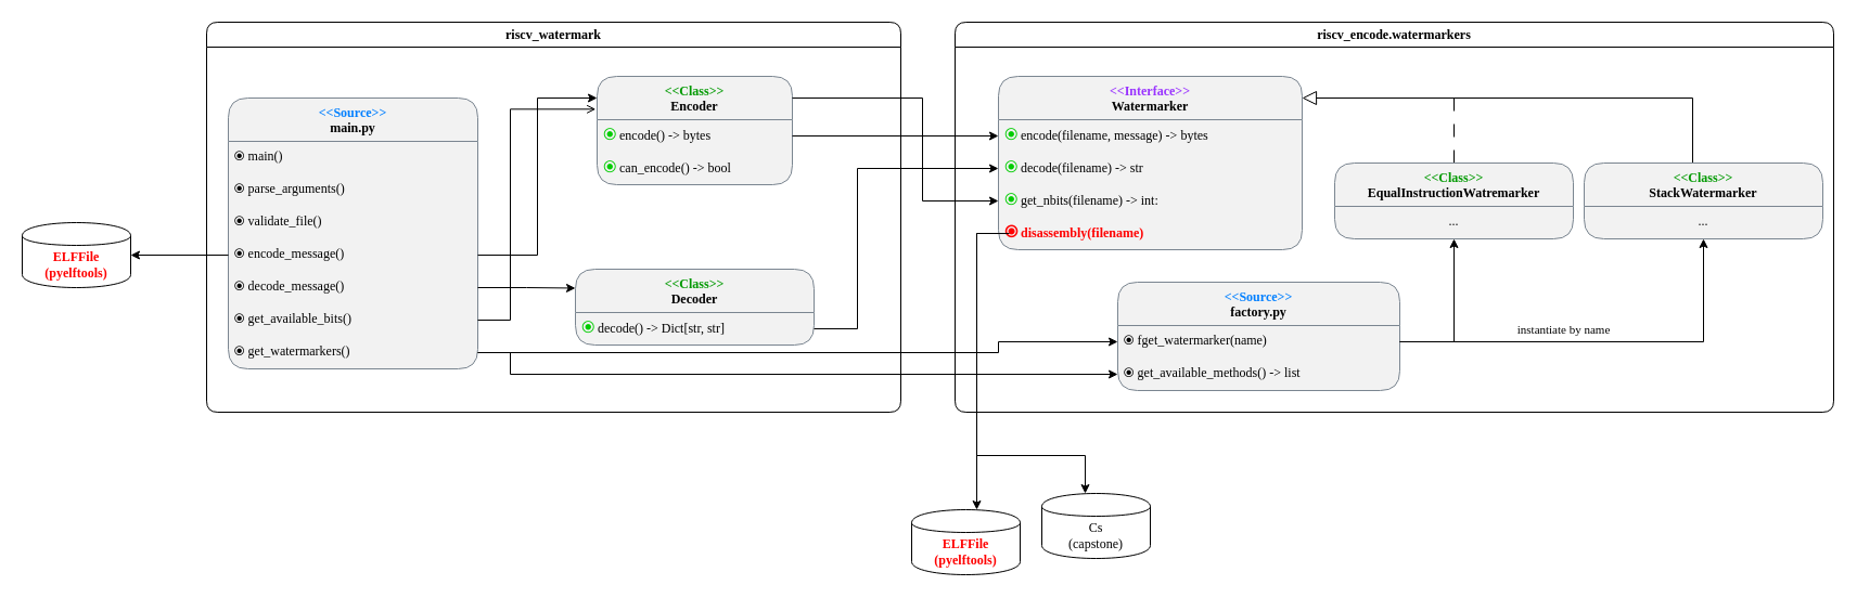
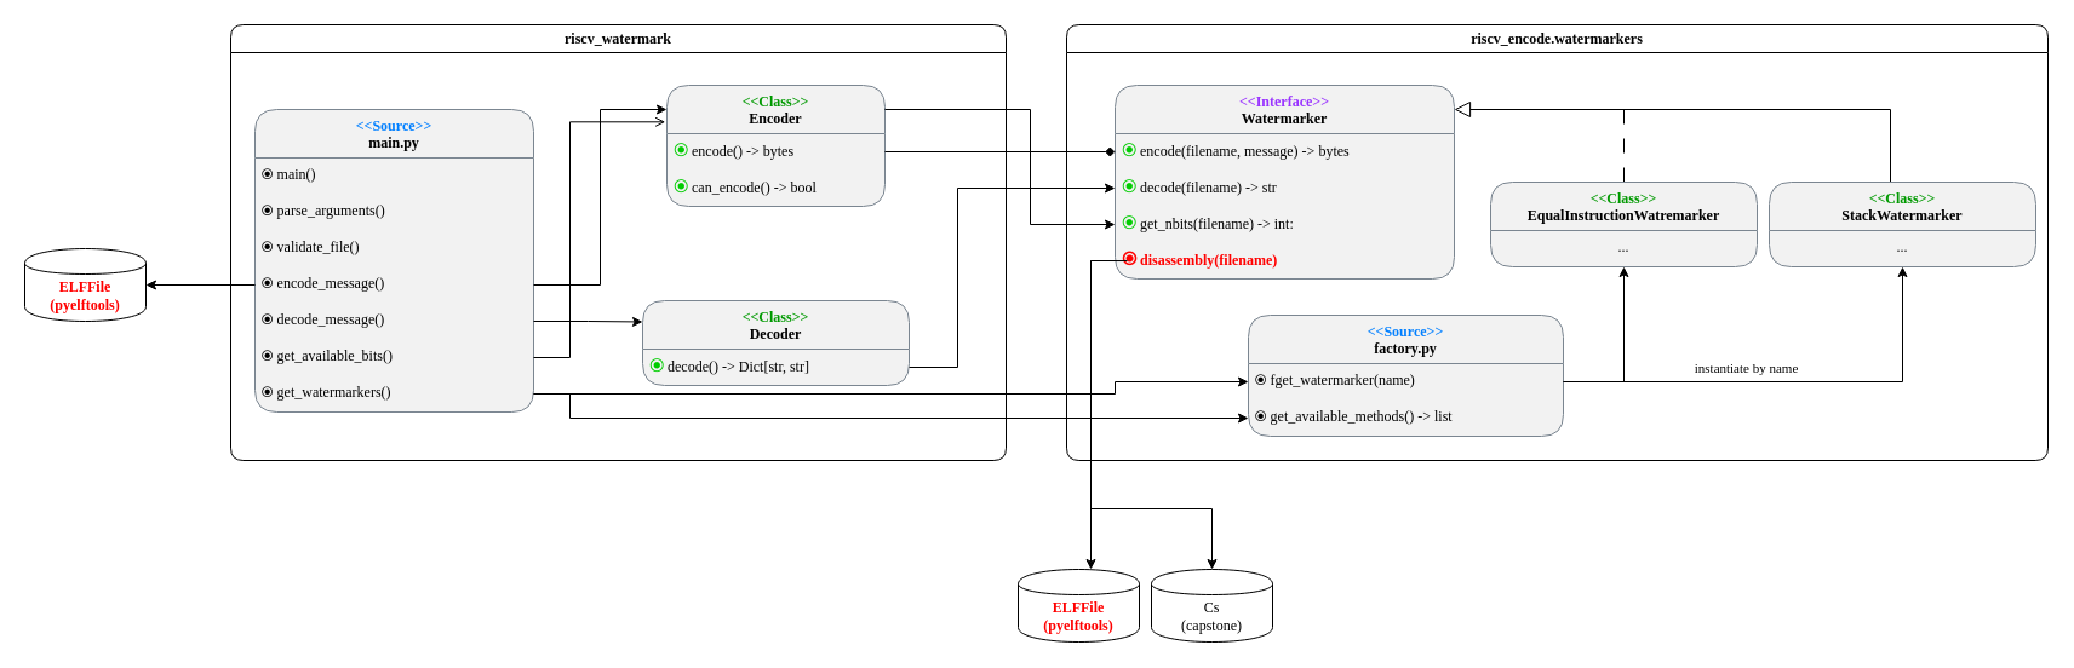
  <mxCell id="0" />
  <mxCell id="1" parent="0" />
  <mxCell id="2" value="riscv_watermark" style="swimlane;whiteSpace=wrap;html=1;fontFamily=JetBrains Mono;fontSource=https%3A%2F%2Ffonts.googleapis.com%2Fcss%3Ffamily%3DJetBrains%2BMono;rounded=1;arcSize=15;strokeWidth=1;swimlaneFillColor=none;" vertex="1" parent="1"><mxGeometry x="190" y="20" width="640" height="360" as="geometry" /></mxCell>
  <mxCell id="3" value="&lt;span style=&quot;color: rgb(0, 153, 0);&quot;&gt;&amp;lt;&amp;lt;Class&amp;gt;&amp;gt;&lt;/span&gt;&lt;div&gt;Encoder&lt;/div&gt;" style="swimlane;fontStyle=1;align=center;verticalAlign=top;childLayout=stackLayout;horizontal=1;startSize=40;horizontalStack=0;resizeParent=1;resizeParentMax=0;resizeLast=0;collapsible=1;marginBottom=0;whiteSpace=wrap;html=1;fontFamily=JetBrains Mono;fontSource=https%3A%2F%2Ffonts.googleapis.com%2Fcss%3Ffamily%3DJetBrains%2BMono;rounded=1;fillColor=#F2F2F2;swimlaneFillColor=#F2F2F2;swimlaneLine=1;strokeColor=#7B8691;" vertex="1" parent="2"><mxGeometry x="360" y="50" width="180" height="100" as="geometry"><mxRectangle x="530" y="920" width="110" height="30" as="alternateBounds" /></mxGeometry></mxCell>
  <mxCell id="4" value="&lt;span style=&quot;font-size:125%;line-height:1em&quot;&gt;&lt;span style=&quot;color: rgb(0, 204, 0);&quot;&gt;⦿&lt;/span&gt;&lt;/span&gt; encode() -&amp;gt; bytes" style="text;strokeColor=none;fillColor=none;align=left;verticalAlign=top;spacingLeft=4;spacingRight=4;overflow=hidden;rotatable=0;points=[[0,0.5],[1,0.5]];portConstraint=eastwest;whiteSpace=wrap;html=1;fontFamily=JetBrains Mono;fontSource=https%3A%2F%2Ffonts.googleapis.com%2Fcss%3Ffamily%3DJetBrains%2BMono;rounded=1;swimlaneLine=1;" vertex="1" parent="3"><mxGeometry y="40" width="180" height="30" as="geometry" /></mxCell>
  <mxCell id="5" value="&lt;span style=&quot;font-size:125%;line-height:1em&quot;&gt;&lt;span style=&quot;color: rgb(0, 204, 0);&quot;&gt;⦿&lt;/span&gt;&lt;/span&gt; can_encode() -&amp;gt; bool" style="text;strokeColor=none;fillColor=none;align=left;verticalAlign=top;spacingLeft=4;spacingRight=4;overflow=hidden;rotatable=0;points=[[0,0.5],[1,0.5]];portConstraint=eastwest;whiteSpace=wrap;html=1;fontFamily=JetBrains Mono;fontSource=https%3A%2F%2Ffonts.googleapis.com%2Fcss%3Ffamily%3DJetBrains%2BMono;rounded=1;swimlaneLine=1;" vertex="1" parent="3"><mxGeometry y="70" width="180" height="30" as="geometry" /></mxCell>
  <mxCell id="6" value="&lt;span style=&quot;color: rgb(0, 127, 255);&quot;&gt;&amp;lt;&amp;lt;Source&amp;gt;&amp;gt;&lt;/span&gt;&lt;div&gt;main.py&lt;/div&gt;" style="swimlane;fontStyle=1;align=center;verticalAlign=top;childLayout=stackLayout;horizontal=1;startSize=40;horizontalStack=0;resizeParent=1;resizeParentMax=0;resizeLast=0;collapsible=1;marginBottom=0;whiteSpace=wrap;html=1;fontFamily=JetBrains Mono;fontSource=https%3A%2F%2Ffonts.googleapis.com%2Fcss%3Ffamily%3DJetBrains%2BMono;rounded=1;fillColor=#F2F2F2;swimlaneFillColor=#F2F2F2;swimlaneLine=1;strokeColor=#7B8691;" vertex="1" parent="2"><mxGeometry x="20" y="70" width="230" height="250" as="geometry"><mxRectangle x="530" y="920" width="110" height="30" as="alternateBounds" /></mxGeometry></mxCell>
  <mxCell id="7" value="&lt;div&gt;&lt;div class=&quot;result888&quot;&gt;⦿ main()&lt;/div&gt;&lt;/div&gt;" style="text;strokeColor=none;fillColor=none;align=left;verticalAlign=top;spacingLeft=4;spacingRight=4;overflow=hidden;rotatable=0;points=[[0,0.5],[1,0.5]];portConstraint=eastwest;whiteSpace=wrap;html=1;fontFamily=JetBrains Mono;fontSource=https%3A%2F%2Ffonts.googleapis.com%2Fcss%3Ffamily%3DJetBrains%2BMono;rounded=1;swimlaneLine=1;spacing=2;" vertex="1" parent="6"><mxGeometry y="40" width="230" height="30" as="geometry" /></mxCell>
  <mxCell id="8" value="&lt;div&gt;&lt;div class=&quot;result888&quot;&gt;⦿ parse_arguments()&lt;/div&gt;&lt;/div&gt;" style="text;strokeColor=none;fillColor=none;align=left;verticalAlign=top;spacingLeft=4;spacingRight=4;overflow=hidden;rotatable=0;points=[[0,0.5],[1,0.5]];portConstraint=eastwest;whiteSpace=wrap;html=1;fontFamily=JetBrains Mono;fontSource=https%3A%2F%2Ffonts.googleapis.com%2Fcss%3Ffamily%3DJetBrains%2BMono;rounded=1;swimlaneLine=1;spacing=2;" vertex="1" parent="6"><mxGeometry y="70" width="230" height="30" as="geometry" /></mxCell>
  <mxCell id="9" value="⦿ validate_file()" style="text;strokeColor=none;fillColor=none;align=left;verticalAlign=top;spacingLeft=4;spacingRight=4;overflow=hidden;rotatable=0;points=[[0,0.5],[1,0.5]];portConstraint=eastwest;whiteSpace=wrap;html=1;fontFamily=JetBrains Mono;fontSource=https%3A%2F%2Ffonts.googleapis.com%2Fcss%3Ffamily%3DJetBrains%2BMono;rounded=1;swimlaneLine=1;" vertex="1" parent="6"><mxGeometry y="100" width="230" height="30" as="geometry" /></mxCell>
  <mxCell id="10" value="⦿ encode_message()" style="text;strokeColor=none;fillColor=none;align=left;verticalAlign=top;spacingLeft=4;spacingRight=4;overflow=hidden;rotatable=0;points=[[0,0.5],[1,0.5]];portConstraint=eastwest;whiteSpace=wrap;html=1;fontFamily=JetBrains Mono;fontSource=https%3A%2F%2Ffonts.googleapis.com%2Fcss%3Ffamily%3DJetBrains%2BMono;rounded=1;swimlaneLine=1;" vertex="1" parent="6"><mxGeometry y="130" width="230" height="30" as="geometry" /></mxCell>
  <mxCell id="11" value="⦿ decode_message()" style="text;strokeColor=none;fillColor=none;align=left;verticalAlign=top;spacingLeft=4;spacingRight=4;overflow=hidden;rotatable=0;points=[[0,0.5],[1,0.5]];portConstraint=eastwest;whiteSpace=wrap;html=1;fontFamily=JetBrains Mono;fontSource=https%3A%2F%2Ffonts.googleapis.com%2Fcss%3Ffamily%3DJetBrains%2BMono;rounded=1;swimlaneLine=1;" vertex="1" parent="6"><mxGeometry y="160" width="230" height="30" as="geometry" /></mxCell>
  <mxCell id="12" value="⦿ get_available_bits()" style="text;strokeColor=none;fillColor=none;align=left;verticalAlign=top;spacingLeft=4;spacingRight=4;overflow=hidden;rotatable=0;points=[[0,0.5],[1,0.5]];portConstraint=eastwest;whiteSpace=wrap;html=1;fontFamily=JetBrains Mono;fontSource=https%3A%2F%2Ffonts.googleapis.com%2Fcss%3Ffamily%3DJetBrains%2BMono;rounded=1;swimlaneLine=1;" vertex="1" parent="6"><mxGeometry y="190" width="230" height="30" as="geometry" /></mxCell>
  <mxCell id="13" value="⦿ get_watermarkers()" style="text;strokeColor=none;fillColor=none;align=left;verticalAlign=top;spacingLeft=4;spacingRight=4;overflow=hidden;rotatable=0;points=[[0,0.5],[1,0.5]];portConstraint=eastwest;whiteSpace=wrap;html=1;fontFamily=JetBrains Mono;fontSource=https%3A%2F%2Ffonts.googleapis.com%2Fcss%3Ffamily%3DJetBrains%2BMono;rounded=1;swimlaneLine=1;spacing=2;" vertex="1" parent="6"><mxGeometry y="220" width="230" height="30" as="geometry" /></mxCell>
  <mxCell id="14" value="&lt;span style=&quot;color: rgb(0, 153, 0);&quot;&gt;&amp;lt;&amp;lt;Class&amp;gt;&amp;gt;&lt;/span&gt;&lt;div&gt;Decoder&lt;/div&gt;" style="swimlane;fontStyle=1;align=center;verticalAlign=top;childLayout=stackLayout;horizontal=1;startSize=40;horizontalStack=0;resizeParent=1;resizeParentMax=0;resizeLast=0;collapsible=1;marginBottom=0;whiteSpace=wrap;html=1;fontFamily=JetBrains Mono;fontSource=https%3A%2F%2Ffonts.googleapis.com%2Fcss%3Ffamily%3DJetBrains%2BMono;rounded=1;fillColor=#F2F2F2;swimlaneFillColor=#F2F2F2;swimlaneLine=1;strokeColor=#7B8691;" vertex="1" parent="2"><mxGeometry x="340" y="228" width="220" height="70" as="geometry"><mxRectangle x="530" y="920" width="110" height="30" as="alternateBounds" /></mxGeometry></mxCell>
  <mxCell id="15" value="&lt;span style=&quot;font-size:125%;line-height:1em&quot;&gt;&lt;span style=&quot;color: rgb(0, 204, 0);&quot;&gt;⦿&lt;/span&gt;&lt;/span&gt; decode() -&amp;gt; Dict[str, str]" style="text;strokeColor=none;fillColor=none;align=left;verticalAlign=top;spacingLeft=4;spacingRight=4;overflow=hidden;rotatable=0;points=[[0,0.5],[1,0.5]];portConstraint=eastwest;whiteSpace=wrap;html=1;fontFamily=JetBrains Mono;fontSource=https%3A%2F%2Ffonts.googleapis.com%2Fcss%3Ffamily%3DJetBrains%2BMono;rounded=1;swimlaneLine=1;" vertex="1" parent="14"><mxGeometry y="40" width="220" height="30" as="geometry" /></mxCell>
  <mxCell id="16" style="edgeStyle=orthogonalEdgeStyle;rounded=0;orthogonalLoop=1;jettySize=auto;html=1;" edge="1" parent="2" source="10"><mxGeometry relative="1" as="geometry"><mxPoint x="360" y="70" as="targetPoint" /><Array as="points"><mxPoint x="305" y="215" /><mxPoint x="305" y="70" /><mxPoint x="360" y="70" /></Array></mxGeometry></mxCell>
  <mxCell id="17" style="edgeStyle=orthogonalEdgeStyle;rounded=0;orthogonalLoop=1;jettySize=auto;html=1;entryX=0;entryY=0.25;entryDx=0;entryDy=0;" edge="1" parent="2" source="11" target="14"><mxGeometry relative="1" as="geometry" /></mxCell>
  <mxCell id="18" style="edgeStyle=orthogonalEdgeStyle;rounded=0;orthogonalLoop=1;jettySize=auto;html=1;entryX=-0.007;entryY=0.303;entryDx=0;entryDy=0;entryPerimeter=0;endArrow=open;" edge="1" parent="2" source="12" target="3"><mxGeometry relative="1" as="geometry"><Array as="points"><mxPoint x="280" y="275" /><mxPoint x="280" y="80" /><mxPoint x="359" y="80" /></Array></mxGeometry></mxCell>
  <mxCell id="19" value="riscv_encode.watermarkers" style="swimlane;whiteSpace=wrap;html=1;fontFamily=JetBrains Mono;fontSource=https%3A%2F%2Ffonts.googleapis.com%2Fcss%3Ffamily%3DJetBrains%2BMono;rounded=1;arcSize=15;strokeWidth=1;swimlaneFillColor=none;" vertex="1" parent="1"><mxGeometry x="880" y="20" width="810" height="360" as="geometry" /></mxCell>
  <mxCell id="20" value="&lt;span style=&quot;color: rgb(153, 51, 255);&quot;&gt;&amp;lt;&amp;lt;Interface&amp;gt;&amp;gt;&lt;/span&gt;&lt;div&gt;Watermarker&lt;/div&gt;" style="swimlane;fontStyle=1;align=center;verticalAlign=top;childLayout=stackLayout;horizontal=1;startSize=40;horizontalStack=0;resizeParent=1;resizeParentMax=0;resizeLast=0;collapsible=1;marginBottom=0;whiteSpace=wrap;html=1;fontFamily=JetBrains Mono;fontSource=https%3A%2F%2Ffonts.googleapis.com%2Fcss%3Ffamily%3DJetBrains%2BMono;rounded=1;fillColor=#F2F2F2;swimlaneFillColor=#F2F2F2;swimlaneLine=1;strokeColor=#7B8691;" vertex="1" parent="19"><mxGeometry x="40" y="50" width="280" height="160" as="geometry"><mxRectangle x="530" y="920" width="110" height="30" as="alternateBounds" /></mxGeometry></mxCell>
  <mxCell id="21" value="&lt;span style=&quot;font-size:125%;line-height:1em&quot;&gt;&lt;span style=&quot;color: rgb(0, 204, 0);&quot;&gt;⦿&lt;/span&gt;&lt;/span&gt; encode(filename, message) -&amp;gt; bytes" style="text;strokeColor=none;fillColor=none;align=left;verticalAlign=top;spacingLeft=4;spacingRight=4;overflow=hidden;rotatable=0;points=[[0,0.5],[1,0.5]];portConstraint=eastwest;whiteSpace=wrap;html=1;fontFamily=JetBrains Mono;fontSource=https%3A%2F%2Ffonts.googleapis.com%2Fcss%3Ffamily%3DJetBrains%2BMono;rounded=1;swimlaneLine=1;" vertex="1" parent="20"><mxGeometry y="40" width="280" height="30" as="geometry" /></mxCell>
  <mxCell id="22" value="&lt;span style=&quot;font-size:125%;line-height:1em&quot;&gt;&lt;span style=&quot;color: rgb(0, 204, 0);&quot;&gt;⦿&lt;/span&gt;&lt;/span&gt; decode(filename) -&amp;gt; str" style="text;strokeColor=none;fillColor=none;align=left;verticalAlign=top;spacingLeft=4;spacingRight=4;overflow=hidden;rotatable=0;points=[[0,0.5],[1,0.5]];portConstraint=eastwest;whiteSpace=wrap;html=1;fontFamily=JetBrains Mono;fontSource=https%3A%2F%2Ffonts.googleapis.com%2Fcss%3Ffamily%3DJetBrains%2BMono;rounded=1;swimlaneLine=1;" vertex="1" parent="20"><mxGeometry y="70" width="280" height="30" as="geometry" /></mxCell>
  <mxCell id="23" value="&lt;span style=&quot;font-size:125%;line-height:1em&quot;&gt;&lt;span style=&quot;color: rgb(0, 204, 0);&quot;&gt;⦿&lt;/span&gt;&lt;/span&gt; get_nbits(filename) -&amp;gt; int:" style="text;strokeColor=none;fillColor=none;align=left;verticalAlign=top;spacingLeft=4;spacingRight=4;overflow=hidden;rotatable=0;points=[[0,0.5],[1,0.5]];portConstraint=eastwest;whiteSpace=wrap;html=1;fontFamily=JetBrains Mono;fontSource=https%3A%2F%2Ffonts.googleapis.com%2Fcss%3Ffamily%3DJetBrains%2BMono;rounded=1;swimlaneLine=1;" vertex="1" parent="20"><mxGeometry y="100" width="280" height="30" as="geometry" /></mxCell>
  <mxCell id="24" value="&lt;span style=&quot;font-size:125%;line-height:1em&quot;&gt;&lt;span style=&quot;&quot;&gt;⦿&lt;/span&gt;&lt;/span&gt; disassembly(filename)" style="text;strokeColor=none;fillColor=none;align=left;verticalAlign=top;spacingLeft=4;spacingRight=4;overflow=hidden;rotatable=0;points=[[0,0.5],[1,0.5]];portConstraint=eastwest;whiteSpace=wrap;html=1;fontFamily=JetBrains Mono;fontSource=https%3A%2F%2Ffonts.googleapis.com%2Fcss%3Ffamily%3DJetBrains%2BMono;rounded=1;swimlaneLine=1;fontStyle=1;fontColor=#FF0000;" vertex="1" parent="20"><mxGeometry y="130" width="280" height="30" as="geometry" /></mxCell>
  <mxCell id="25" value="&lt;span style=&quot;color: rgb(0, 127, 255);&quot;&gt;&amp;lt;&amp;lt;Source&amp;gt;&amp;gt;&lt;/span&gt;&lt;div&gt;factory.py&lt;/div&gt;" style="swimlane;fontStyle=1;align=center;verticalAlign=top;childLayout=stackLayout;horizontal=1;startSize=40;horizontalStack=0;resizeParent=1;resizeParentMax=0;resizeLast=0;collapsible=1;marginBottom=0;whiteSpace=wrap;html=1;fontFamily=JetBrains Mono;fontSource=https%3A%2F%2Ffonts.googleapis.com%2Fcss%3Ffamily%3DJetBrains%2BMono;rounded=1;fillColor=#F2F2F2;swimlaneFillColor=#F2F2F2;swimlaneLine=1;strokeColor=#7B8691;" vertex="1" parent="19"><mxGeometry x="150" y="240" width="260" height="100" as="geometry"><mxRectangle x="530" y="920" width="110" height="30" as="alternateBounds" /></mxGeometry></mxCell>
  <mxCell id="26" value="⦿ fget_watermarker(name)" style="text;strokeColor=none;fillColor=none;align=left;verticalAlign=top;spacingLeft=4;spacingRight=4;overflow=hidden;rotatable=0;points=[[0,0.5],[1,0.5]];portConstraint=eastwest;whiteSpace=wrap;html=1;fontFamily=JetBrains Mono;fontSource=https%3A%2F%2Ffonts.googleapis.com%2Fcss%3Ffamily%3DJetBrains%2BMono;rounded=1;swimlaneLine=1;" vertex="1" parent="25"><mxGeometry y="40" width="260" height="30" as="geometry" /></mxCell>
  <mxCell id="27" value="⦿ get_available_methods() -&amp;gt; list" style="text;strokeColor=none;fillColor=none;align=left;verticalAlign=top;spacingLeft=4;spacingRight=4;overflow=hidden;rotatable=0;points=[[0,0.5],[1,0.5]];portConstraint=eastwest;whiteSpace=wrap;html=1;fontFamily=JetBrains Mono;fontSource=https%3A%2F%2Ffonts.googleapis.com%2Fcss%3Ffamily%3DJetBrains%2BMono;rounded=1;swimlaneLine=1;" vertex="1" parent="25"><mxGeometry y="70" width="260" height="30" as="geometry" /></mxCell>
  <mxCell id="28" style="edgeStyle=orthogonalEdgeStyle;rounded=0;orthogonalLoop=1;jettySize=auto;html=1;exitX=0.5;exitY=0;exitDx=0;exitDy=0;endArrow=none;endFill=0;dashed=1;dashPattern=12 12;startFill=0;" edge="1" parent="19" source="29"><mxGeometry relative="1" as="geometry"><mxPoint x="450" y="70" as="targetPoint" /><Array as="points"><mxPoint x="460" y="70" /></Array></mxGeometry></mxCell>
  <mxCell id="29" value="&lt;span style=&quot;color: rgb(0, 153, 0);&quot;&gt;&amp;lt;&amp;lt;Class&amp;gt;&amp;gt;&lt;/span&gt;&lt;div&gt;EqualInstructionWatremarker&lt;/div&gt;" style="swimlane;fontStyle=1;align=center;verticalAlign=top;childLayout=stackLayout;horizontal=1;startSize=40;horizontalStack=0;resizeParent=1;resizeParentMax=0;resizeLast=0;collapsible=1;marginBottom=0;whiteSpace=wrap;html=1;fontFamily=JetBrains Mono;fontSource=https%3A%2F%2Ffonts.googleapis.com%2Fcss%3Ffamily%3DJetBrains%2BMono;rounded=1;fillColor=#F2F2F2;swimlaneFillColor=#F2F2F2;swimlaneLine=1;strokeColor=#7B8691;" vertex="1" parent="19"><mxGeometry x="350" y="130" width="220" height="70" as="geometry"><mxRectangle x="530" y="920" width="110" height="30" as="alternateBounds" /></mxGeometry></mxCell>
  <mxCell id="30" value="&lt;div align=&quot;center&quot;&gt;...&lt;/div&gt;" style="text;strokeColor=none;fillColor=none;align=center;verticalAlign=top;spacingLeft=4;spacingRight=4;overflow=hidden;rotatable=0;points=[[0,0.5],[1,0.5]];portConstraint=eastwest;whiteSpace=wrap;html=1;fontFamily=JetBrains Mono;fontSource=https%3A%2F%2Ffonts.googleapis.com%2Fcss%3Ffamily%3DJetBrains%2BMono;rounded=1;swimlaneLine=1;" vertex="1" parent="29"><mxGeometry y="40" width="220" height="30" as="geometry" /></mxCell>
  <mxCell id="31" style="edgeStyle=orthogonalEdgeStyle;rounded=0;orthogonalLoop=1;jettySize=auto;html=1;exitX=0.5;exitY=0;exitDx=0;exitDy=0;endArrow=block;endFill=0;dashed=0;dashPattern=12 12;endSize=11;" edge="1" parent="19" source="32" target="20"><mxGeometry relative="1" as="geometry"><Array as="points"><mxPoint x="680" y="70" /></Array></mxGeometry></mxCell>
  <mxCell id="32" value="&lt;span style=&quot;color: rgb(0, 153, 0);&quot;&gt;&amp;lt;&amp;lt;Class&amp;gt;&amp;gt;&lt;/span&gt;&lt;div&gt;StackWatermarker&lt;/div&gt;" style="swimlane;fontStyle=1;align=center;verticalAlign=top;childLayout=stackLayout;horizontal=1;startSize=40;horizontalStack=0;resizeParent=1;resizeParentMax=0;resizeLast=0;collapsible=1;marginBottom=0;whiteSpace=wrap;html=1;fontFamily=JetBrains Mono;fontSource=https%3A%2F%2Ffonts.googleapis.com%2Fcss%3Ffamily%3DJetBrains%2BMono;rounded=1;fillColor=#F2F2F2;swimlaneFillColor=#F2F2F2;swimlaneLine=1;strokeColor=#7B8691;" vertex="1" parent="19"><mxGeometry x="580" y="130" width="220" height="70" as="geometry"><mxRectangle x="530" y="920" width="110" height="30" as="alternateBounds" /></mxGeometry></mxCell>
  <mxCell id="33" value="&lt;div align=&quot;center&quot;&gt;...&lt;/div&gt;" style="text;strokeColor=none;fillColor=none;align=center;verticalAlign=top;spacingLeft=4;spacingRight=4;overflow=hidden;rotatable=0;points=[[0,0.5],[1,0.5]];portConstraint=eastwest;whiteSpace=wrap;html=1;fontFamily=JetBrains Mono;fontSource=https%3A%2F%2Ffonts.googleapis.com%2Fcss%3Ffamily%3DJetBrains%2BMono;rounded=1;swimlaneLine=1;" vertex="1" parent="32"><mxGeometry y="40" width="220" height="30" as="geometry" /></mxCell>
  <mxCell id="34" style="edgeStyle=orthogonalEdgeStyle;rounded=0;orthogonalLoop=1;jettySize=auto;html=1;" edge="1" parent="19" source="26" target="29"><mxGeometry relative="1" as="geometry" /></mxCell>
  <mxCell id="35" style="edgeStyle=orthogonalEdgeStyle;rounded=0;orthogonalLoop=1;jettySize=auto;html=1;" edge="1" parent="19" source="26" target="32"><mxGeometry relative="1" as="geometry" /></mxCell>
  <mxCell id="36" value="&lt;font data-font-src=&quot;https://fonts.googleapis.com/css?family=JetBrains+Mono&quot; face=&quot;JetBrains Mono&quot;&gt;instantiate by name&lt;/font&gt;" style="edgeLabel;html=1;align=center;verticalAlign=middle;resizable=0;points=[];" vertex="1" connectable="0" parent="35"><mxGeometry x="-0.147" y="-2" relative="1" as="geometry"><mxPoint x="-10" y="-14" as="offset" /></mxGeometry></mxCell>
  <mxCell id="37" style="edgeStyle=orthogonalEdgeStyle;rounded=0;orthogonalLoop=1;jettySize=auto;html=1;" edge="1" parent="1" source="10" target="46"><mxGeometry relative="1" as="geometry"><mxPoint x="120" y="235" as="targetPoint" /></mxGeometry></mxCell>
  <mxCell id="38" style="edgeStyle=orthogonalEdgeStyle;rounded=0;orthogonalLoop=1;jettySize=auto;html=1;entryX=0;entryY=0.5;entryDx=0;entryDy=0;" edge="1" parent="1" source="13" target="27"><mxGeometry relative="1" as="geometry"><mxPoint x="500" y="480" as="targetPoint" /><Array as="points"><mxPoint x="470" y="325" /><mxPoint x="470" y="345" /></Array></mxGeometry></mxCell>
- <mxCell id="39" style="edgeStyle=orthogonalEdgeStyle;rounded=0;orthogonalLoop=1;jettySize=auto;html=1;" edge="1" parent="1" source="4" target="21"><mxGeometry relative="1" as="geometry" /></mxCell>
+ <mxCell id="39" style="edgeStyle=orthogonalEdgeStyle;rounded=0;orthogonalLoop=1;jettySize=auto;html=1;endArrow=diamond;" edge="1" parent="1" source="4" target="21"><mxGeometry relative="1" as="geometry" /></mxCell>
  <mxCell id="40" style="edgeStyle=orthogonalEdgeStyle;rounded=0;orthogonalLoop=1;jettySize=auto;html=1;" edge="1" parent="1" source="15" target="22"><mxGeometry relative="1" as="geometry"><Array as="points"><mxPoint x="790" y="303" /><mxPoint x="790" y="155" /></Array></mxGeometry></mxCell>
  <mxCell id="41" style="edgeStyle=orthogonalEdgeStyle;rounded=0;orthogonalLoop=1;jettySize=auto;html=1;" edge="1" parent="1" source="3" target="23"><mxGeometry relative="1" as="geometry"><Array as="points"><mxPoint x="850" y="90" /><mxPoint x="850" y="185" /></Array></mxGeometry></mxCell>
  <mxCell id="42" value="ELFFile&lt;br&gt;(pyelftools)" style="shape=cylinder;whiteSpace=wrap;html=1;boundedLbl=1;backgroundOutline=1;fontFamily=JetBrains Mono;fontSource=https%3A%2F%2Ffonts.googleapis.com%2Fcss%3Ffamily%3DJetBrains%2BMono;fontStyle=1;fontColor=#FF0000;" vertex="1" parent="1"><mxGeometry x="840" y="470" width="100" height="60" as="geometry" /></mxCell>
  <mxCell id="43" style="edgeStyle=orthogonalEdgeStyle;rounded=0;orthogonalLoop=1;jettySize=auto;html=1;" edge="1" parent="1"><mxGeometry relative="1" as="geometry"><mxPoint x="900" y="470" as="targetPoint" /><mxPoint x="930" y="215.037" as="sourcePoint" /><Array as="points"><mxPoint x="900" y="215" /></Array></mxGeometry></mxCell>
  <mxCell id="44" style="edgeStyle=orthogonalEdgeStyle;rounded=0;orthogonalLoop=1;jettySize=auto;html=1;" edge="1" parent="1" source="24" target="45"><mxGeometry relative="1" as="geometry"><mxPoint x="990" y="470" as="targetPoint" /><Array as="points"><mxPoint x="900" y="215" /><mxPoint x="900" y="420" /><mxPoint x="1000" y="420" /></Array></mxGeometry></mxCell>
- <mxCell id="45" value="Cs&lt;br&gt;(capstone)" style="shape=cylinder;whiteSpace=wrap;html=1;boundedLbl=1;backgroundOutline=1;fontFamily=JetBrains Mono;fontSource=https%3A%2F%2Ffonts.googleapis.com%2Fcss%3Ffamily%3DJetBrains%2BMono;" vertex="1" parent="1"><mxGeometry x="960" y="455" width="100" height="60" as="geometry" /></mxCell>
+ <mxCell id="45" value="Cs&lt;br&gt;(capstone)" style="shape=cylinder;whiteSpace=wrap;html=1;boundedLbl=1;backgroundOutline=1;fontFamily=JetBrains Mono;fontSource=https%3A%2F%2Ffonts.googleapis.com%2Fcss%3Ffamily%3DJetBrains%2BMono;" vertex="1" parent="1"><mxGeometry x="950" y="470" width="100" height="60" as="geometry" /></mxCell>
  <mxCell id="46" value="ELFFile&lt;br&gt;(pyelftools)" style="shape=cylinder;whiteSpace=wrap;html=1;boundedLbl=1;backgroundOutline=1;fontFamily=JetBrains Mono;fontSource=https%3A%2F%2Ffonts.googleapis.com%2Fcss%3Ffamily%3DJetBrains%2BMono;fontColor=#FF0000;fontStyle=1" vertex="1" parent="1"><mxGeometry x="20" y="205" width="100" height="60" as="geometry" /></mxCell>
  <mxCell id="47" style="edgeStyle=orthogonalEdgeStyle;rounded=0;orthogonalLoop=1;jettySize=auto;html=1;" edge="1" parent="1" source="13" target="26"><mxGeometry relative="1" as="geometry"><Array as="points"><mxPoint x="920" y="325" /><mxPoint x="920" y="315" /></Array></mxGeometry></mxCell>
